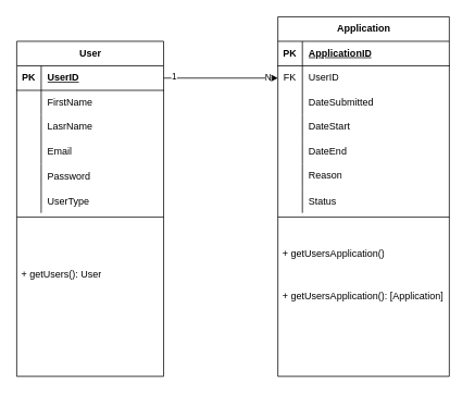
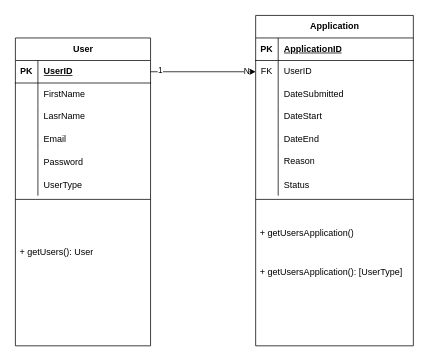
  <mxCell id="0" />
  <mxCell id="1" parent="0" />
  <mxCell id="2" value="User" style="shape=table;startSize=30;container=1;collapsible=1;childLayout=tableLayout;fixedRows=1;rowLines=0;fontStyle=1;align=center;resizeLast=1;html=1;" parent="1" vertex="1"><mxGeometry x="20" y="50" width="180" height="410" as="geometry" /></mxCell>
  <mxCell id="3" value="" style="shape=tableRow;horizontal=0;startSize=0;swimlaneHead=0;swimlaneBody=0;fillColor=none;collapsible=0;dropTarget=0;points=[[0,0.5],[1,0.5]];portConstraint=eastwest;top=0;left=0;right=0;bottom=1;" parent="2" vertex="1"><mxGeometry y="30" width="180" height="30" as="geometry" /></mxCell>
  <mxCell id="4" value="PK" style="shape=partialRectangle;connectable=0;fillColor=none;top=0;left=0;bottom=0;right=0;fontStyle=1;overflow=hidden;whiteSpace=wrap;html=1;" parent="3" vertex="1"><mxGeometry width="30" height="30" as="geometry"><mxRectangle width="30" height="30" as="alternateBounds" /></mxGeometry></mxCell>
  <mxCell id="5" value="UserID" style="shape=partialRectangle;connectable=0;fillColor=none;top=0;left=0;bottom=0;right=0;align=left;spacingLeft=6;fontStyle=5;overflow=hidden;whiteSpace=wrap;html=1;" parent="3" vertex="1"><mxGeometry x="30" width="150" height="30" as="geometry"><mxRectangle width="150" height="30" as="alternateBounds" /></mxGeometry></mxCell>
  <mxCell id="6" value="" style="shape=tableRow;horizontal=0;startSize=0;swimlaneHead=0;swimlaneBody=0;fillColor=none;collapsible=0;dropTarget=0;points=[[0,0.5],[1,0.5]];portConstraint=eastwest;top=0;left=0;right=0;bottom=0;" parent="2" vertex="1"><mxGeometry y="60" width="180" height="30" as="geometry" /></mxCell>
  <mxCell id="7" value="" style="shape=partialRectangle;connectable=0;fillColor=none;top=0;left=0;bottom=0;right=0;editable=1;overflow=hidden;whiteSpace=wrap;html=1;" parent="6" vertex="1"><mxGeometry width="30" height="30" as="geometry"><mxRectangle width="30" height="30" as="alternateBounds" /></mxGeometry></mxCell>
  <mxCell id="8" value="FirstName" style="shape=partialRectangle;connectable=0;fillColor=none;top=0;left=0;bottom=0;right=0;align=left;spacingLeft=6;overflow=hidden;whiteSpace=wrap;html=1;" parent="6" vertex="1"><mxGeometry x="30" width="150" height="30" as="geometry"><mxRectangle width="150" height="30" as="alternateBounds" /></mxGeometry></mxCell>
  <mxCell id="9" value="" style="shape=tableRow;horizontal=0;startSize=0;swimlaneHead=0;swimlaneBody=0;fillColor=none;collapsible=0;dropTarget=0;points=[[0,0.5],[1,0.5]];portConstraint=eastwest;top=0;left=0;right=0;bottom=0;" parent="2" vertex="1"><mxGeometry y="90" width="180" height="30" as="geometry" /></mxCell>
  <mxCell id="10" value="" style="shape=partialRectangle;connectable=0;fillColor=none;top=0;left=0;bottom=0;right=0;editable=1;overflow=hidden;whiteSpace=wrap;html=1;" parent="9" vertex="1"><mxGeometry width="30" height="30" as="geometry"><mxRectangle width="30" height="30" as="alternateBounds" /></mxGeometry></mxCell>
  <mxCell id="11" value="LasrName" style="shape=partialRectangle;connectable=0;fillColor=none;top=0;left=0;bottom=0;right=0;align=left;spacingLeft=6;overflow=hidden;whiteSpace=wrap;html=1;" parent="9" vertex="1"><mxGeometry x="30" width="150" height="30" as="geometry"><mxRectangle width="150" height="30" as="alternateBounds" /></mxGeometry></mxCell>
  <mxCell id="12" value="" style="shape=tableRow;horizontal=0;startSize=0;swimlaneHead=0;swimlaneBody=0;fillColor=none;collapsible=0;dropTarget=0;points=[[0,0.5],[1,0.5]];portConstraint=eastwest;top=0;left=0;right=0;bottom=0;" parent="2" vertex="1"><mxGeometry y="120" width="180" height="30" as="geometry" /></mxCell>
  <mxCell id="13" value="" style="shape=partialRectangle;connectable=0;fillColor=none;top=0;left=0;bottom=0;right=0;editable=1;overflow=hidden;whiteSpace=wrap;html=1;" parent="12" vertex="1"><mxGeometry width="30" height="30" as="geometry"><mxRectangle width="30" height="30" as="alternateBounds" /></mxGeometry></mxCell>
  <mxCell id="14" value="Email" style="shape=partialRectangle;connectable=0;fillColor=none;top=0;left=0;bottom=0;right=0;align=left;spacingLeft=6;overflow=hidden;whiteSpace=wrap;html=1;" parent="12" vertex="1"><mxGeometry x="30" width="150" height="30" as="geometry"><mxRectangle width="150" height="30" as="alternateBounds" /></mxGeometry></mxCell>
  <mxCell id="15" value="" style="shape=tableRow;horizontal=0;startSize=0;swimlaneHead=0;swimlaneBody=0;fillColor=none;collapsible=0;dropTarget=0;points=[[0,0.5],[1,0.5]];portConstraint=eastwest;top=0;left=0;right=0;bottom=0;" parent="2" vertex="1"><mxGeometry y="150" width="180" height="30" as="geometry" /></mxCell>
  <mxCell id="16" value="" style="shape=partialRectangle;connectable=0;fillColor=none;top=0;left=0;bottom=0;right=0;editable=1;overflow=hidden;" parent="15" vertex="1"><mxGeometry width="30" height="30" as="geometry"><mxRectangle width="30" height="30" as="alternateBounds" /></mxGeometry></mxCell>
  <mxCell id="17" value="Password" style="shape=partialRectangle;connectable=0;fillColor=none;top=0;left=0;bottom=0;right=0;align=left;spacingLeft=6;overflow=hidden;" parent="15" vertex="1"><mxGeometry x="30" width="150" height="30" as="geometry"><mxRectangle width="150" height="30" as="alternateBounds" /></mxGeometry></mxCell>
  <mxCell id="18" value="" style="shape=tableRow;horizontal=0;startSize=0;swimlaneHead=0;swimlaneBody=0;fillColor=none;collapsible=0;dropTarget=0;points=[[0,0.5],[1,0.5]];portConstraint=eastwest;top=0;left=0;right=0;bottom=0;" parent="2" vertex="1"><mxGeometry y="180" width="180" height="30" as="geometry" /></mxCell>
  <mxCell id="19" value="" style="shape=partialRectangle;connectable=0;fillColor=none;top=0;left=0;bottom=0;right=0;editable=1;overflow=hidden;" parent="18" vertex="1"><mxGeometry width="30" height="30" as="geometry"><mxRectangle width="30" height="30" as="alternateBounds" /></mxGeometry></mxCell>
  <mxCell id="20" value="UserType" style="shape=partialRectangle;connectable=0;fillColor=none;top=0;left=0;bottom=0;right=0;align=left;spacingLeft=6;overflow=hidden;" parent="18" vertex="1"><mxGeometry x="30" width="150" height="30" as="geometry"><mxRectangle width="150" height="30" as="alternateBounds" /></mxGeometry></mxCell>
  <mxCell id="21" value="Application" style="shape=table;startSize=30;container=1;collapsible=1;childLayout=tableLayout;fixedRows=1;rowLines=0;fontStyle=1;align=center;resizeLast=1;html=1;" parent="1" vertex="1"><mxGeometry x="340" y="20" width="210" height="440" as="geometry" /></mxCell>
  <mxCell id="22" value="" style="shape=tableRow;horizontal=0;startSize=0;swimlaneHead=0;swimlaneBody=0;fillColor=none;collapsible=0;dropTarget=0;points=[[0,0.5],[1,0.5]];portConstraint=eastwest;top=0;left=0;right=0;bottom=1;" parent="21" vertex="1"><mxGeometry y="30" width="210" height="30" as="geometry" /></mxCell>
  <mxCell id="23" value="PK" style="shape=partialRectangle;connectable=0;fillColor=none;top=0;left=0;bottom=0;right=0;fontStyle=1;overflow=hidden;whiteSpace=wrap;html=1;" parent="22" vertex="1"><mxGeometry width="30" height="30" as="geometry"><mxRectangle width="30" height="30" as="alternateBounds" /></mxGeometry></mxCell>
  <mxCell id="24" value="ApplicationID" style="shape=partialRectangle;connectable=0;fillColor=none;top=0;left=0;bottom=0;right=0;align=left;spacingLeft=6;fontStyle=5;overflow=hidden;whiteSpace=wrap;html=1;" parent="22" vertex="1"><mxGeometry x="30" width="180" height="30" as="geometry"><mxRectangle width="180" height="30" as="alternateBounds" /></mxGeometry></mxCell>
  <mxCell id="25" value="" style="shape=tableRow;horizontal=0;startSize=0;swimlaneHead=0;swimlaneBody=0;fillColor=none;collapsible=0;dropTarget=0;points=[[0,0.5],[1,0.5]];portConstraint=eastwest;top=0;left=0;right=0;bottom=0;" parent="21" vertex="1"><mxGeometry y="60" width="210" height="30" as="geometry" /></mxCell>
  <mxCell id="26" value="FK" style="shape=partialRectangle;connectable=0;fillColor=none;top=0;left=0;bottom=0;right=0;fontStyle=0;overflow=hidden;whiteSpace=wrap;html=1;" parent="25" vertex="1"><mxGeometry width="30" height="30" as="geometry"><mxRectangle width="30" height="30" as="alternateBounds" /></mxGeometry></mxCell>
  <mxCell id="27" value="UserID" style="shape=partialRectangle;connectable=0;fillColor=none;top=0;left=0;bottom=0;right=0;align=left;spacingLeft=6;fontStyle=0;overflow=hidden;whiteSpace=wrap;html=1;" parent="25" vertex="1"><mxGeometry x="30" width="180" height="30" as="geometry"><mxRectangle width="180" height="30" as="alternateBounds" /></mxGeometry></mxCell>
  <mxCell id="28" value="" style="shape=tableRow;horizontal=0;startSize=0;swimlaneHead=0;swimlaneBody=0;fillColor=none;collapsible=0;dropTarget=0;points=[[0,0.5],[1,0.5]];portConstraint=eastwest;top=0;left=0;right=0;bottom=0;" parent="21" vertex="1"><mxGeometry y="90" width="210" height="30" as="geometry" /></mxCell>
  <mxCell id="29" value="" style="shape=partialRectangle;connectable=0;fillColor=none;top=0;left=0;bottom=0;right=0;editable=1;overflow=hidden;whiteSpace=wrap;html=1;" parent="28" vertex="1"><mxGeometry width="30" height="30" as="geometry"><mxRectangle width="30" height="30" as="alternateBounds" /></mxGeometry></mxCell>
  <mxCell id="30" value="DateSubmitted" style="shape=partialRectangle;connectable=0;fillColor=none;top=0;left=0;bottom=0;right=0;align=left;spacingLeft=6;overflow=hidden;whiteSpace=wrap;html=1;" parent="28" vertex="1"><mxGeometry x="30" width="180" height="30" as="geometry"><mxRectangle width="180" height="30" as="alternateBounds" /></mxGeometry></mxCell>
  <mxCell id="31" value="" style="shape=tableRow;horizontal=0;startSize=0;swimlaneHead=0;swimlaneBody=0;fillColor=none;collapsible=0;dropTarget=0;points=[[0,0.5],[1,0.5]];portConstraint=eastwest;top=0;left=0;right=0;bottom=0;" parent="21" vertex="1"><mxGeometry y="120" width="210" height="30" as="geometry" /></mxCell>
  <mxCell id="32" value="" style="shape=partialRectangle;connectable=0;fillColor=none;top=0;left=0;bottom=0;right=0;editable=1;overflow=hidden;whiteSpace=wrap;html=1;" parent="31" vertex="1"><mxGeometry width="30" height="30" as="geometry"><mxRectangle width="30" height="30" as="alternateBounds" /></mxGeometry></mxCell>
  <mxCell id="33" value="DateStart" style="shape=partialRectangle;connectable=0;fillColor=none;top=0;left=0;bottom=0;right=0;align=left;spacingLeft=6;overflow=hidden;whiteSpace=wrap;html=1;" parent="31" vertex="1"><mxGeometry x="30" width="180" height="30" as="geometry"><mxRectangle width="180" height="30" as="alternateBounds" /></mxGeometry></mxCell>
  <mxCell id="34" value="" style="shape=tableRow;horizontal=0;startSize=0;swimlaneHead=0;swimlaneBody=0;fillColor=none;collapsible=0;dropTarget=0;points=[[0,0.5],[1,0.5]];portConstraint=eastwest;top=0;left=0;right=0;bottom=0;" parent="21" vertex="1"><mxGeometry y="150" width="210" height="30" as="geometry" /></mxCell>
  <mxCell id="35" value="" style="shape=partialRectangle;connectable=0;fillColor=none;top=0;left=0;bottom=0;right=0;editable=1;overflow=hidden;whiteSpace=wrap;html=1;" parent="34" vertex="1"><mxGeometry width="30" height="30" as="geometry"><mxRectangle width="30" height="30" as="alternateBounds" /></mxGeometry></mxCell>
  <mxCell id="36" value="DateEnd" style="shape=partialRectangle;connectable=0;fillColor=none;top=0;left=0;bottom=0;right=0;align=left;spacingLeft=6;overflow=hidden;whiteSpace=wrap;html=1;" parent="34" vertex="1"><mxGeometry x="30" width="180" height="30" as="geometry"><mxRectangle width="180" height="30" as="alternateBounds" /></mxGeometry></mxCell>
  <mxCell id="37" value="" style="shape=tableRow;horizontal=0;startSize=0;swimlaneHead=0;swimlaneBody=0;fillColor=none;collapsible=0;dropTarget=0;points=[[0,0.5],[1,0.5]];portConstraint=eastwest;top=0;left=0;right=0;bottom=0;" parent="21" vertex="1"><mxGeometry y="180" width="210" height="30" as="geometry" /></mxCell>
  <mxCell id="38" value="" style="shape=partialRectangle;connectable=0;fillColor=none;top=0;left=0;bottom=0;right=0;editable=1;overflow=hidden;whiteSpace=wrap;html=1;" parent="37" vertex="1"><mxGeometry width="30" height="30" as="geometry"><mxRectangle width="30" height="30" as="alternateBounds" /></mxGeometry></mxCell>
  <mxCell id="39" value="Reason" style="shape=partialRectangle;connectable=0;fillColor=none;top=0;left=0;bottom=0;right=0;align=left;spacingLeft=6;overflow=hidden;whiteSpace=wrap;html=1;" parent="37" vertex="1"><mxGeometry x="30" width="180" height="30" as="geometry"><mxRectangle width="180" height="30" as="alternateBounds" /></mxGeometry></mxCell>
  <mxCell id="40" value="" style="shape=tableRow;horizontal=0;startSize=0;swimlaneHead=0;swimlaneBody=0;fillColor=none;collapsible=0;dropTarget=0;points=[[0,0.5],[1,0.5]];portConstraint=eastwest;top=0;left=0;right=0;bottom=0;" parent="21" vertex="1"><mxGeometry y="210" width="210" height="30" as="geometry" /></mxCell>
  <mxCell id="41" value="" style="shape=partialRectangle;connectable=0;fillColor=none;top=0;left=0;bottom=0;right=0;editable=1;overflow=hidden;" parent="40" vertex="1"><mxGeometry width="30" height="30" as="geometry"><mxRectangle width="30" height="30" as="alternateBounds" /></mxGeometry></mxCell>
  <mxCell id="42" value="Status" style="shape=partialRectangle;connectable=0;fillColor=none;top=0;left=0;bottom=0;right=0;align=left;spacingLeft=6;overflow=hidden;" parent="40" vertex="1"><mxGeometry x="30" width="180" height="30" as="geometry"><mxRectangle width="180" height="30" as="alternateBounds" /></mxGeometry></mxCell>
  <mxCell id="43" style="edgeStyle=orthogonalEdgeStyle;rounded=0;orthogonalLoop=1;jettySize=auto;html=1;exitX=1;exitY=0.5;exitDx=0;exitDy=0;entryX=0;entryY=0.5;entryDx=0;entryDy=0;" parent="1" source="3" target="25" edge="1"><mxGeometry relative="1" as="geometry" /></mxCell>
  <mxCell id="44" value="N" style="edgeLabel;html=1;align=center;verticalAlign=middle;resizable=0;points=[];" parent="43" vertex="1" connectable="0"><mxGeometry x="0.814" y="2" relative="1" as="geometry"><mxPoint as="offset" /></mxGeometry></mxCell>
  <mxCell id="45" value="1" style="edgeLabel;html=1;align=center;verticalAlign=middle;resizable=0;points=[];" parent="43" vertex="1" connectable="0"><mxGeometry x="-0.829" y="3" relative="1" as="geometry"><mxPoint as="offset" /></mxGeometry></mxCell>
  <mxCell id="46" value="+ getUsers(): User" style="text;strokeColor=none;fillColor=none;align=left;verticalAlign=top;spacingLeft=4;spacingRight=4;overflow=hidden;rotatable=0;points=[[0,0.5],[1,0.5]];portConstraint=eastwest;whiteSpace=wrap;html=1;" vertex="1" parent="1"><mxGeometry x="20" y="322" width="180" height="26" as="geometry" /></mxCell>
  <mxCell id="47" value="" style="line;strokeWidth=1;rotatable=0;dashed=0;labelPosition=right;align=left;verticalAlign=middle;spacingTop=0;spacingLeft=6;points=[];portConstraint=eastwest;" vertex="1" parent="1"><mxGeometry x="20" y="260" width="180" height="10" as="geometry" /></mxCell>
  <mxCell id="48" value="" style="line;strokeWidth=1;rotatable=0;dashed=0;labelPosition=right;align=left;verticalAlign=middle;spacingTop=0;spacingLeft=6;points=[];portConstraint=eastwest;" vertex="1" parent="1"><mxGeometry x="340" y="260" width="210" height="10" as="geometry" /></mxCell>
- <mxCell id="49" value="+ getUsersApplication(): [Application]" style="text;strokeColor=none;fillColor=none;align=left;verticalAlign=top;spacingLeft=4;spacingRight=4;overflow=hidden;rotatable=0;points=[[0,0.5],[1,0.5]];portConstraint=eastwest;whiteSpace=wrap;html=1;" vertex="1" parent="1"><mxGeometry x="340" y="348" width="220" height="26" as="geometry" /></mxCell>
+ <mxCell id="49" value="+ getUsersApplication(): [UserType]" style="text;strokeColor=none;fillColor=none;align=left;verticalAlign=top;spacingLeft=4;spacingRight=4;overflow=hidden;rotatable=0;points=[[0,0.5],[1,0.5]];portConstraint=eastwest;whiteSpace=wrap;html=1;" vertex="1" parent="1"><mxGeometry x="340" y="348" width="220" height="26" as="geometry" /></mxCell>
  <mxCell id="50" value="+ getUsersApplication()" style="text;strokeColor=none;fillColor=none;align=left;verticalAlign=top;spacingLeft=4;spacingRight=4;overflow=hidden;rotatable=0;points=[[0,0.5],[1,0.5]];portConstraint=eastwest;whiteSpace=wrap;html=1;" vertex="1" parent="1"><mxGeometry x="340" y="296" width="210" height="26" as="geometry" /></mxCell>
